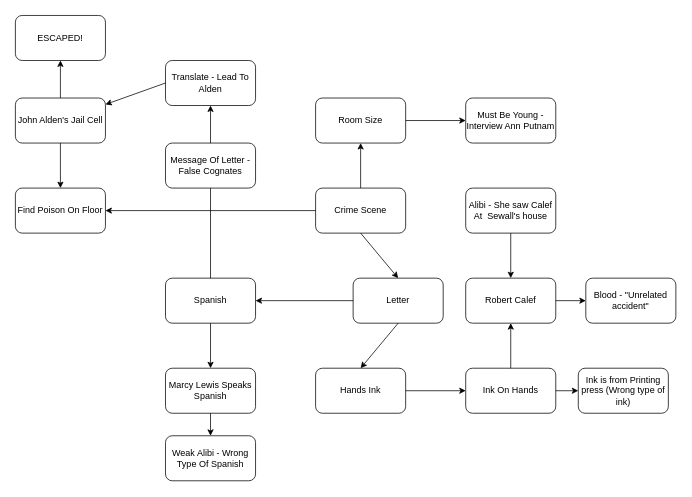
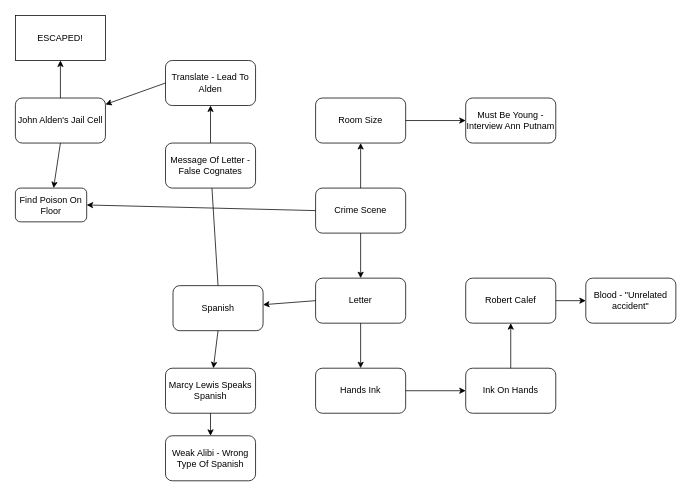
  <mxCell id="0" />
  <mxCell id="1" parent="0" />
  <mxCell id="2" value="Crime Scene" style="rounded=1;whiteSpace=wrap;html=1;" vertex="1" parent="1"><mxGeometry x="420" y="250" width="120" height="60" as="geometry" /></mxCell>
  <mxCell id="3" value="" style="endArrow=classic;html=1;rounded=0;exitX=0.5;exitY=0;exitDx=0;exitDy=0;" edge="1" parent="1" source="2"><mxGeometry width="50" height="50" relative="1" as="geometry"><mxPoint x="480" y="240" as="sourcePoint" /><mxPoint x="480" y="190" as="targetPoint" /></mxGeometry></mxCell>
  <mxCell id="4" value="Room Size" style="rounded=1;whiteSpace=wrap;html=1;" vertex="1" parent="1"><mxGeometry x="420" y="130" width="120" height="60" as="geometry" /></mxCell>
  <mxCell id="5" value="" style="endArrow=classic;html=1;rounded=0;exitX=1;exitY=0.5;exitDx=0;exitDy=0;" edge="1" parent="1" source="4"><mxGeometry width="50" height="50" relative="1" as="geometry"><mxPoint x="460" y="370" as="sourcePoint" /><mxPoint x="620" y="160" as="targetPoint" /></mxGeometry></mxCell>
  <mxCell id="6" value="Must Be Young - Interview Ann Putnam" style="rounded=1;whiteSpace=wrap;html=1;" vertex="1" parent="1"><mxGeometry x="620" y="130" width="120" height="60" as="geometry" /></mxCell>
- <mxCell id="7" value="Alibi - She saw Calef At&amp;nbsp; Sewall's house" style="rounded=1;whiteSpace=wrap;html=1;" vertex="1" parent="1"><mxGeometry x="620" y="250" width="120" height="60" as="geometry" /></mxCell>
- <mxCell id="8" value="Letter" style="rounded=1;whiteSpace=wrap;html=1;" vertex="1" parent="1"><mxGeometry x="470" y="370" width="120" height="60" as="geometry" /></mxCell>
+ <mxCell id="8" value="Letter" style="rounded=1;whiteSpace=wrap;html=1;" vertex="1" parent="1"><mxGeometry x="420" y="370" width="120" height="60" as="geometry" /></mxCell>
  <mxCell id="9" value="" style="endArrow=classic;html=1;rounded=0;exitX=0.5;exitY=1;exitDx=0;exitDy=0;entryX=0.5;entryY=0;entryDx=0;entryDy=0;" edge="1" parent="1" source="2" target="8"><mxGeometry width="50" height="50" relative="1" as="geometry"><mxPoint x="460" y="440" as="sourcePoint" /><mxPoint x="510" y="390" as="targetPoint" /></mxGeometry></mxCell>
  <mxCell id="10" value="Robert Calef" style="rounded=1;whiteSpace=wrap;html=1;" vertex="1" parent="1"><mxGeometry x="620" y="370" width="120" height="60" as="geometry" /></mxCell>
- <mxCell id="11" value="" style="endArrow=classic;html=1;rounded=0;exitX=0.5;exitY=1;exitDx=0;exitDy=0;entryX=0.5;entryY=0;entryDx=0;entryDy=0;" edge="1" parent="1" source="7" target="10"><mxGeometry width="50" height="50" relative="1" as="geometry"><mxPoint x="460" y="440" as="sourcePoint" /><mxPoint x="580" y="320" as="targetPoint" /></mxGeometry></mxCell>
  <mxCell id="12" value="Hands Ink" style="rounded=1;whiteSpace=wrap;html=1;" vertex="1" parent="1"><mxGeometry x="420" y="490" width="120" height="60" as="geometry" /></mxCell>
  <mxCell id="13" value="" style="endArrow=classic;html=1;rounded=0;exitX=0.5;exitY=1;exitDx=0;exitDy=0;entryX=0.5;entryY=0;entryDx=0;entryDy=0;" edge="1" parent="1" source="8" target="12"><mxGeometry width="50" height="50" relative="1" as="geometry"><mxPoint x="460" y="440" as="sourcePoint" /><mxPoint x="510" y="390" as="targetPoint" /></mxGeometry></mxCell>
  <mxCell id="14" value="Ink On Hands" style="rounded=1;whiteSpace=wrap;html=1;" vertex="1" parent="1"><mxGeometry x="620" y="490" width="120" height="60" as="geometry" /></mxCell>
  <mxCell id="15" value="" style="endArrow=classic;html=1;rounded=0;exitX=0.5;exitY=0;exitDx=0;exitDy=0;entryX=0.5;entryY=1;entryDx=0;entryDy=0;" edge="1" parent="1" source="14" target="10"><mxGeometry width="50" height="50" relative="1" as="geometry"><mxPoint x="450" y="520" as="sourcePoint" /><mxPoint x="500" y="470" as="targetPoint" /></mxGeometry></mxCell>
  <mxCell id="16" value="" style="endArrow=classic;html=1;rounded=0;exitX=1;exitY=0.5;exitDx=0;exitDy=0;entryX=0;entryY=0.5;entryDx=0;entryDy=0;" edge="1" parent="1" source="12" target="14"><mxGeometry width="50" height="50" relative="1" as="geometry"><mxPoint x="450" y="520" as="sourcePoint" /><mxPoint x="500" y="470" as="targetPoint" /></mxGeometry></mxCell>
  <mxCell id="17" value="" style="endArrow=classic;html=1;rounded=0;exitX=0;exitY=0.5;exitDx=0;exitDy=0;" edge="1" parent="1" source="8" target="18"><mxGeometry width="50" height="50" relative="1" as="geometry"><mxPoint x="560" y="510" as="sourcePoint" /><mxPoint x="340" y="400" as="targetPoint" /></mxGeometry></mxCell>
- <mxCell id="18" value="Spanish" style="rounded=1;whiteSpace=wrap;html=1;" vertex="1" parent="1"><mxGeometry x="220" y="370" width="120" height="60" as="geometry" /></mxCell>
+ <mxCell id="18" value="Spanish" style="rounded=1;whiteSpace=wrap;html=1;" vertex="1" parent="1"><mxGeometry x="230" y="380" width="120" height="60" as="geometry" /></mxCell>
  <mxCell id="19" value="" style="endArrow=classic;html=1;rounded=0;exitX=0.5;exitY=1;exitDx=0;exitDy=0;" edge="1" parent="1" source="18" target="20"><mxGeometry width="50" height="50" relative="1" as="geometry"><mxPoint x="430" y="510" as="sourcePoint" /><mxPoint x="280" y="500" as="targetPoint" /></mxGeometry></mxCell>
  <mxCell id="20" value="Marcy Lewis Speaks Spanish" style="rounded=1;whiteSpace=wrap;html=1;" vertex="1" parent="1"><mxGeometry x="220" y="490" width="120" height="60" as="geometry" /></mxCell>
  <mxCell id="21" value="" style="endArrow=classic;html=1;rounded=0;exitX=0.5;exitY=1;exitDx=0;exitDy=0;" edge="1" parent="1" source="20"><mxGeometry width="50" height="50" relative="1" as="geometry"><mxPoint x="430" y="670" as="sourcePoint" /><mxPoint x="280" y="580" as="targetPoint" /></mxGeometry></mxCell>
  <mxCell id="22" value="Weak Alibi - Wrong Type Of Spanish" style="rounded=1;whiteSpace=wrap;html=1;" vertex="1" parent="1"><mxGeometry x="220" y="580" width="120" height="60" as="geometry" /></mxCell>
  <mxCell id="23" value="" style="endArrow=none;html=1;rounded=0;exitX=0.5;exitY=0;exitDx=0;exitDy=0;" edge="1" parent="1" source="18" target="24"><mxGeometry width="50" height="50" relative="1" as="geometry"><mxPoint x="360" y="440" as="sourcePoint" /><mxPoint x="280" y="280" as="targetPoint" /></mxGeometry></mxCell>
  <mxCell id="24" value="Message Of Letter - False Cognates" style="rounded=1;whiteSpace=wrap;html=1;" vertex="1" parent="1"><mxGeometry x="220" y="190" width="120" height="60" as="geometry" /></mxCell>
  <mxCell id="25" value="" style="endArrow=classic;html=1;rounded=0;exitX=0.5;exitY=0;exitDx=0;exitDy=0;" edge="1" parent="1" source="24" target="26"><mxGeometry width="50" height="50" relative="1" as="geometry"><mxPoint x="360" y="430" as="sourcePoint" /><mxPoint x="280" y="190" as="targetPoint" /></mxGeometry></mxCell>
  <mxCell id="26" value="Translate - Lead To Alden" style="rounded=1;whiteSpace=wrap;html=1;" vertex="1" parent="1"><mxGeometry x="220" y="80" width="120" height="60" as="geometry" /></mxCell>
  <mxCell id="27" value="" style="endArrow=classic;html=1;rounded=0;exitX=0;exitY=0.5;exitDx=0;exitDy=0;" edge="1" parent="1" source="26" target="28"><mxGeometry width="50" height="50" relative="1" as="geometry"><mxPoint x="360" y="330" as="sourcePoint" /><mxPoint x="150" y="160" as="targetPoint" /></mxGeometry></mxCell>
  <mxCell id="28" value="John Alden's Jail Cell" style="rounded=1;whiteSpace=wrap;html=1;" vertex="1" parent="1"><mxGeometry x="20" y="130" width="120" height="60" as="geometry" /></mxCell>
  <mxCell id="29" value="" style="endArrow=classic;html=1;rounded=0;exitX=0.5;exitY=0;exitDx=0;exitDy=0;" edge="1" parent="1" source="28" target="30"><mxGeometry width="50" height="50" relative="1" as="geometry"><mxPoint x="350" y="240" as="sourcePoint" /><mxPoint x="80" y="50" as="targetPoint" /></mxGeometry></mxCell>
- <mxCell id="30" value="ESCAPED!" style="rounded=1;whiteSpace=wrap;html=1;" vertex="1" parent="1"><mxGeometry x="20" y="20" width="120" height="60" as="geometry" /></mxCell>
+ <mxCell id="30" value="ESCAPED!" style="whiteSpace=wrap;html=1;rounded=0;" vertex="1" parent="1"><mxGeometry x="20" y="20" width="120" height="60" as="geometry" /></mxCell>
  <mxCell id="31" value="" style="endArrow=classic;html=1;rounded=0;exitX=0.5;exitY=1;exitDx=0;exitDy=0;" edge="1" parent="1" source="28" target="32"><mxGeometry width="50" height="50" relative="1" as="geometry"><mxPoint x="200" y="350" as="sourcePoint" /><mxPoint x="80" y="280" as="targetPoint" /></mxGeometry></mxCell>
- <mxCell id="32" value="Find Poison On Floor" style="rounded=1;whiteSpace=wrap;html=1;" vertex="1" parent="1"><mxGeometry x="20" y="250" width="120" height="60" as="geometry" /></mxCell>
+ <mxCell id="32" value="Find Poison On Floor" style="rounded=1;whiteSpace=wrap;html=1;" vertex="1" parent="1"><mxGeometry x="20" y="250" width="95" height="45" as="geometry" /></mxCell>
  <mxCell id="33" value="" style="endArrow=classic;html=1;rounded=0;exitX=0;exitY=0.5;exitDx=0;exitDy=0;entryX=1;entryY=0.5;entryDx=0;entryDy=0;" edge="1" parent="1" source="2" target="32"><mxGeometry width="50" height="50" relative="1" as="geometry"><mxPoint x="200" y="400" as="sourcePoint" /><mxPoint x="250" y="350" as="targetPoint" /></mxGeometry></mxCell>
- <mxCell id="34" value="" style="endArrow=classic;html=1;rounded=0;exitX=1;exitY=0.5;exitDx=0;exitDy=0;" edge="1" parent="1" source="14" target="35"><mxGeometry width="50" height="50" relative="1" as="geometry"><mxPoint x="610" y="510" as="sourcePoint" /><mxPoint x="830" y="520" as="targetPoint" /></mxGeometry></mxCell>
- <mxCell id="35" value="Ink is from Printing press (Wrong type of ink)" style="rounded=1;whiteSpace=wrap;html=1;" vertex="1" parent="1"><mxGeometry x="770" y="490" width="120" height="60" as="geometry" /></mxCell>
  <mxCell id="36" value="Blood - &quot;Unrelated accident&quot;" style="rounded=1;whiteSpace=wrap;html=1;" vertex="1" parent="1"><mxGeometry x="780" y="370" width="120" height="60" as="geometry" /></mxCell>
  <mxCell id="37" value="" style="endArrow=classic;html=1;rounded=0;exitX=1;exitY=0.5;exitDx=0;exitDy=0;entryX=0;entryY=0.5;entryDx=0;entryDy=0;" edge="1" parent="1" source="10" target="36"><mxGeometry width="50" height="50" relative="1" as="geometry"><mxPoint x="670" y="500" as="sourcePoint" /><mxPoint x="720" y="450" as="targetPoint" /></mxGeometry></mxCell>
